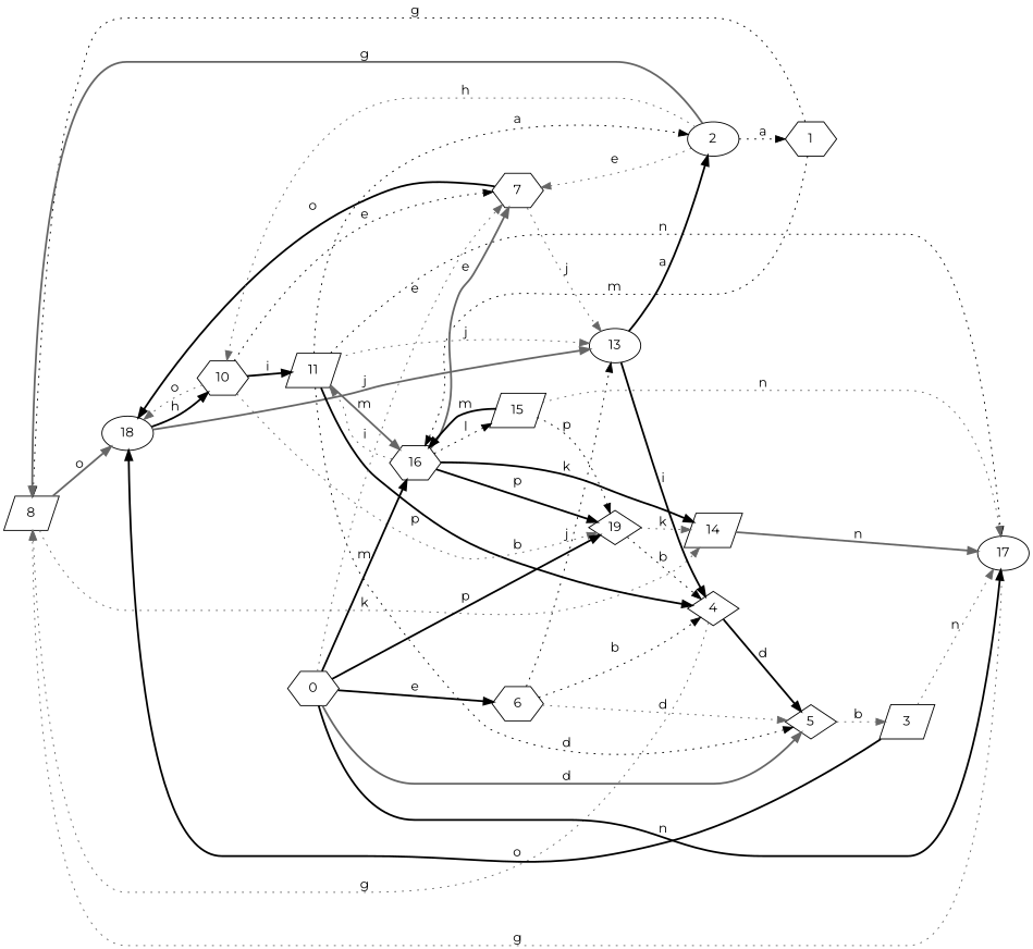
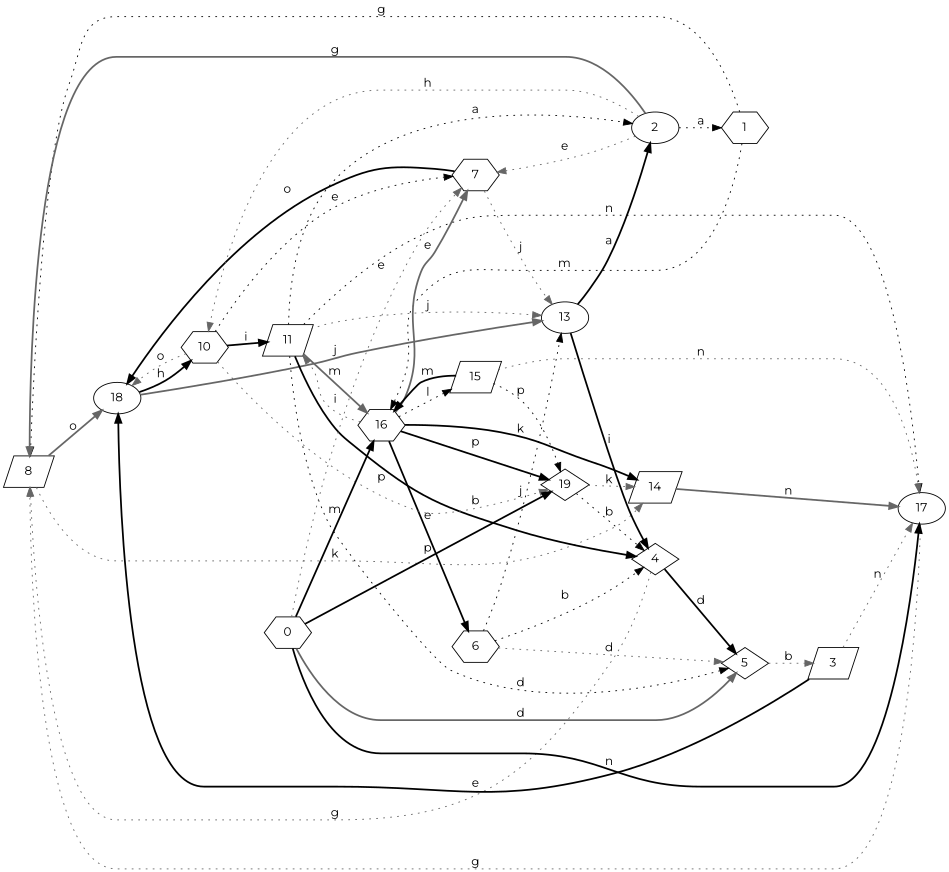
  strict digraph {
    fontname=Montserrat
    rankdir=LR
    node [fontname=Montserrat shape=hexagon]
    edge [color=black fontname=Montserrat style=dotted]
    8 [shape=parallelogram]
    1
    16
    18 [shape=ellipse]
    14 [shape=parallelogram]
    19 [shape=diamond]
    7
    11 [shape=parallelogram]
    15 [shape=parallelogram]
    4 [shape=diamond]
    2 [shape=ellipse]
    10
    13 [shape=ellipse]
    3 [shape=parallelogram]
    17 [shape=ellipse]
    0
    5 [shape=diamond]
    6
    8 -> 18 [color=gray40 label=o style=bold]
    8 -> 14 [color=gray40 label=k]
    1 -> 8 [label=g]
    1 -> 16 [label=m]
    16 -> 14 [label=k style=bold]
    16 -> 19 [label=p style=bold]
    16 -> 7 [color=gray40 label=e style=bold]
    16 -> 11 [color=gray40 label=i]
    16 -> 15 [label=l]
    18 -> 10 [label=h style=bold]
    18 -> 13 [color=gray40 label=j style=bold]
    14 -> 17 [color=gray40 label=n style=bold]
    19 -> 14 [color=gray40 label=k]
    19 -> 4 [label=b]
    7 -> 18 [label=o style=bold]
    7 -> 13 [color=gray40 label=j]
    11 -> 16 [color=gray40 label=m style=bold]
    11 -> 4 [label=b style=bold]
    11 -> 2 [label=a]
    11 -> 13 [color=gray40 label=j]
    11 -> 17 [label=n]
    11 -> 5 [label=d]
    15 -> 16 [label=m style=bold]
    15 -> 19 [label=p]
    15 -> 17 [color=gray40 label=n]
    4 -> 8 [color=gray40 label=g]
    4 -> 5 [label=d style=bold]
    2 -> 8 [color=gray40 label=g style=bold]
    2 -> 1 [label=a]
    2 -> 7 [color=gray40 label=e]
    2 -> 10 [color=gray40 label=h]
    10 -> 18 [color=gray40 label=o]
    10 -> 19 [color=gray40 label=p]
    10 -> 7 [label=e]
    10 -> 11 [label=i style=bold]
    13 -> 4 [label=i style=bold]
    13 -> 2 [label=a style=bold]
-   3 -> 18 [label=o style=bold]
+   3 -> 18 [label=e style=bold]
    3 -> 17 [color=gray40 label=n]
    17 -> 8 [color=gray40 label=g]
    0 -> 16 [label=m style=bold]
    0 -> 19 [label=p style=bold]
    0 -> 7 [color=gray40 label=e]
    0 -> 17 [label=n style=bold]
    0 -> 5 [color=gray40 label=d style=bold]
-   0 -> 6 [label=e style=bold]
+   16 -> 6 [label=e style=bold]
    5 -> 3 [color=gray40 label=b]
    6 -> 4 [label=b]
    6 -> 13 [label=j]
    6 -> 5 [color=gray40 label=d]
  }
